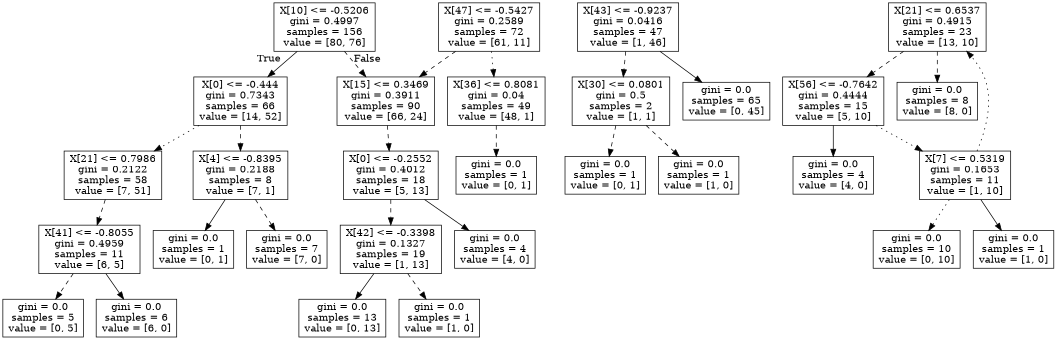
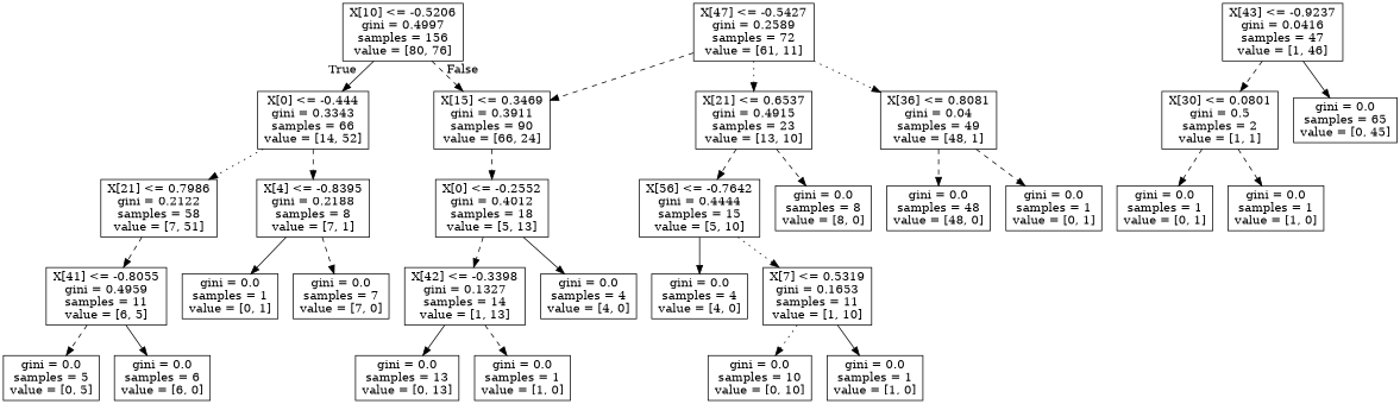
  digraph {
    node [shape=box]
    edge [style=dashed]
    n1 [label="X[10] <= -0.5206\ngini = 0.4997\nsamples = 156\nvalue = [80, 76]"]
-   n2 [label="X[0] <= -0.444\ngini = 0.7343\nsamples = 66\nvalue = [14, 52]"]
+   n2 [label="X[0] <= -0.444\ngini = 0.3343\nsamples = 66\nvalue = [14, 52]"]
    n3 [label="X[15] <= 0.3469\ngini = 0.3911\nsamples = 90\nvalue = [66, 24]"]
    n4 [label="X[21] <= 0.7986\ngini = 0.2122\nsamples = 58\nvalue = [7, 51]"]
    n5 [label="X[4] <= -0.8395\ngini = 0.2188\nsamples = 8\nvalue = [7, 1]"]
    n6 [label="X[0] <= -0.2552\ngini = 0.4012\nsamples = 18\nvalue = [5, 13]"]
    n7 [label="X[41] <= -0.8055\ngini = 0.4959\nsamples = 11\nvalue = [6, 5]"]
    n8 [label="gini = 0.0\nsamples = 1\nvalue = [0, 1]"]
    n9 [label="gini = 0.0\nsamples = 7\nvalue = [7, 0]"]
    n10 [label="X[43] <= -0.9237\ngini = 0.0416\nsamples = 47\nvalue = [1, 46]"]
    n11 [label="X[30] <= 0.0801\ngini = 0.5\nsamples = 2\nvalue = [1, 1]"]
    n12 [label="gini = 0.0\nsamples = 65\nvalue = [0, 45]"]
    n13 [label="gini = 0.0\nsamples = 5\nvalue = [0, 5]"]
    n14 [label="gini = 0.0\nsamples = 6\nvalue = [6, 0]"]
    n15 [label="gini = 0.0\nsamples = 1\nvalue = [0, 1]"]
    n16 [label="gini = 0.0\nsamples = 1\nvalue = [1, 0]"]
    n17 [label="X[47] <= -0.5427\ngini = 0.2589\nsamples = 72\nvalue = [61, 11]"]
    n18 [label="X[21] <= 0.6537\ngini = 0.4915\nsamples = 23\nvalue = [13, 10]"]
    n19 [label="X[36] <= 0.8081\ngini = 0.04\nsamples = 49\nvalue = [48, 1]"]
-   n20 [label="X[42] <= -0.3398\ngini = 0.1327\nsamples = 19\nvalue = [1, 13]"]
+   n20 [label="X[42] <= -0.3398\ngini = 0.1327\nsamples = 14\nvalue = [1, 13]"]
    n21 [label="gini = 0.0\nsamples = 4\nvalue = [4, 0]"]
    n22 [label="X[56] <= -0.7642\ngini = 0.4444\nsamples = 15\nvalue = [5, 10]"]
    n23 [label="gini = 0.0\nsamples = 8\nvalue = [8, 0]"]
+   n24 [label="gini = 0.0\nsamples = 48\nvalue = [48, 0]"]
    n25 [label="gini = 0.0\nsamples = 1\nvalue = [0, 1]"]
    n26 [label="gini = 0.0\nsamples = 4\nvalue = [4, 0]"]
    n27 [label="X[7] <= 0.5319\ngini = 0.1653\nsamples = 11\nvalue = [1, 10]"]
    n28 [label="gini = 0.0\nsamples = 10\nvalue = [0, 10]"]
    n29 [label="gini = 0.0\nsamples = 1\nvalue = [1, 0]"]
    n30 [label="gini = 0.0\nsamples = 13\nvalue = [0, 13]"]
    n31 [label="gini = 0.0\nsamples = 1\nvalue = [1, 0]"]
    n1 -> n2 [headlabel=True labelangle=45 labeldistance=2.5 style=solid]
    n1 -> n3 [headlabel=False labelangle=-45 labeldistance=2.5]
    n2 -> n4 [style=dotted]
    n2 -> n5
    n3 -> n6
    n4 -> n7
    n5 -> n8 [style=solid]
    n5 -> n9
    n6 -> n20
    n6 -> n21 [style=solid]
    n7 -> n13
    n7 -> n14 [style=solid]
    n10 -> n11
    n10 -> n12 [style=solid]
    n11 -> n15
    n11 -> n16
    n17 -> n3
-   n27 -> n18 [style=dotted]
+   n17 -> n18 [style=dotted]
    n17 -> n19 [style=dotted]
    n18 -> n22
    n18 -> n23
+   n19 -> n24
    n19 -> n25
    n20 -> n30 [style=solid]
    n20 -> n31
    n22 -> n26 [style=solid]
    n22 -> n27 [style=dotted]
    n27 -> n28 [style=dotted]
    n27 -> n29 [style=solid]
  }
